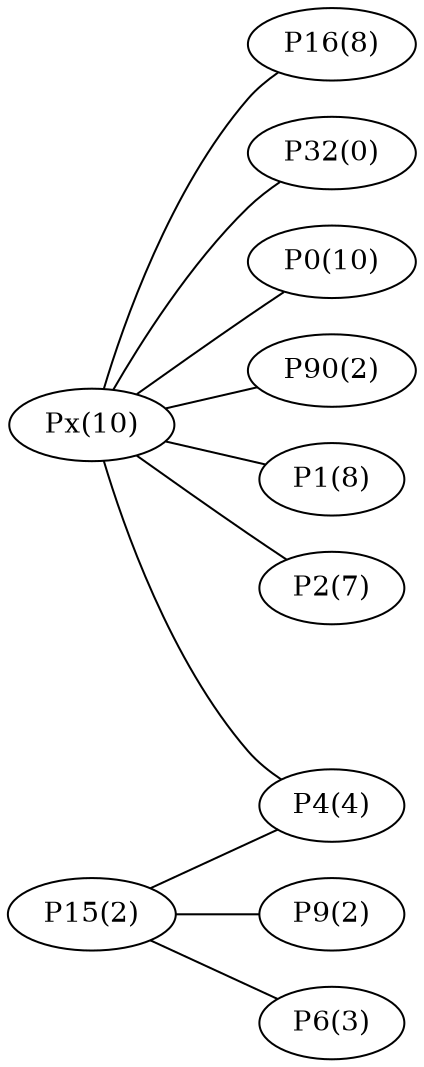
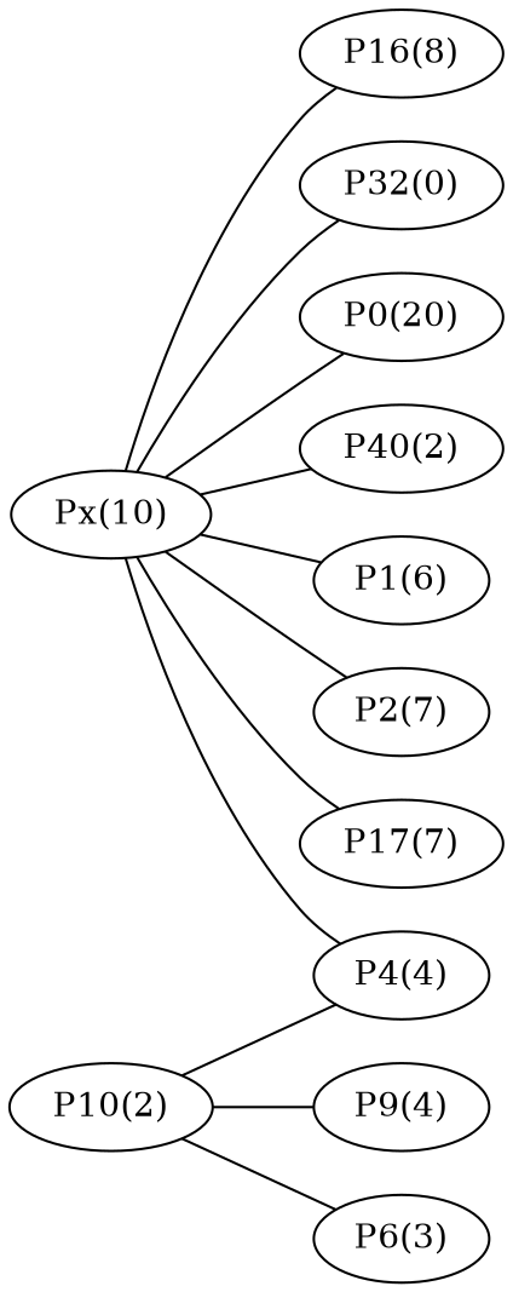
  graph {
    rankdir=LR
    "Px(10)"
    "P16(8)"
    n3 [label="P32(0)"]
-   "P0(10)"
-   "P40(2)" [label="P90(2)"]
-   "P1(8)"
+   "P0(10)" [label="P0(20)"]
+   "P40(2)"
+   "P1(8)" [label="P1(6)"]
    "P2(7)"
    "P4(4)"
-   "P10(2)" [label="P15(2)"]
-   "P9(2)"
+   "P17(7)"
+   "P10(2)"
+   "P9(2)" [label="P9(4)"]
    "P6(3)"
    "Px(10)" -- "P16(8)"
    "Px(10)" -- n3
    "Px(10)" -- "P0(10)"
    "Px(10)" -- "P40(2)"
    "Px(10)" -- "P1(8)"
    "Px(10)" -- "P2(7)"
    "Px(10)" -- "P4(4)"
+   "Px(10)" -- "P17(7)"
    "P10(2)" -- "P4(4)"
    "P10(2)" -- "P9(2)"
    "P10(2)" -- "P6(3)"
  }
